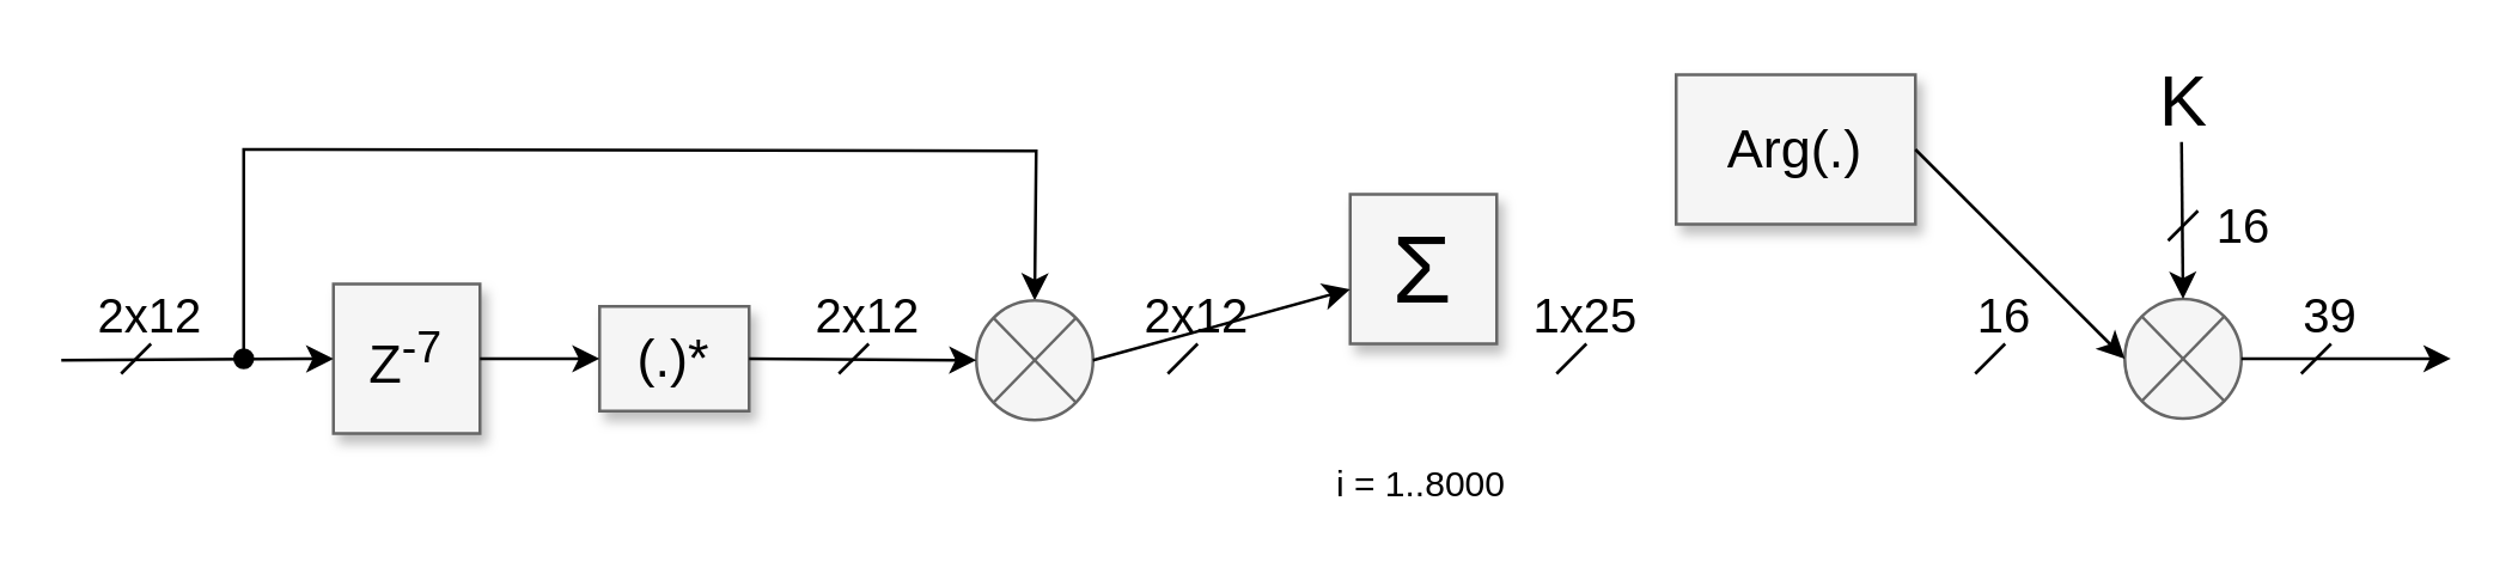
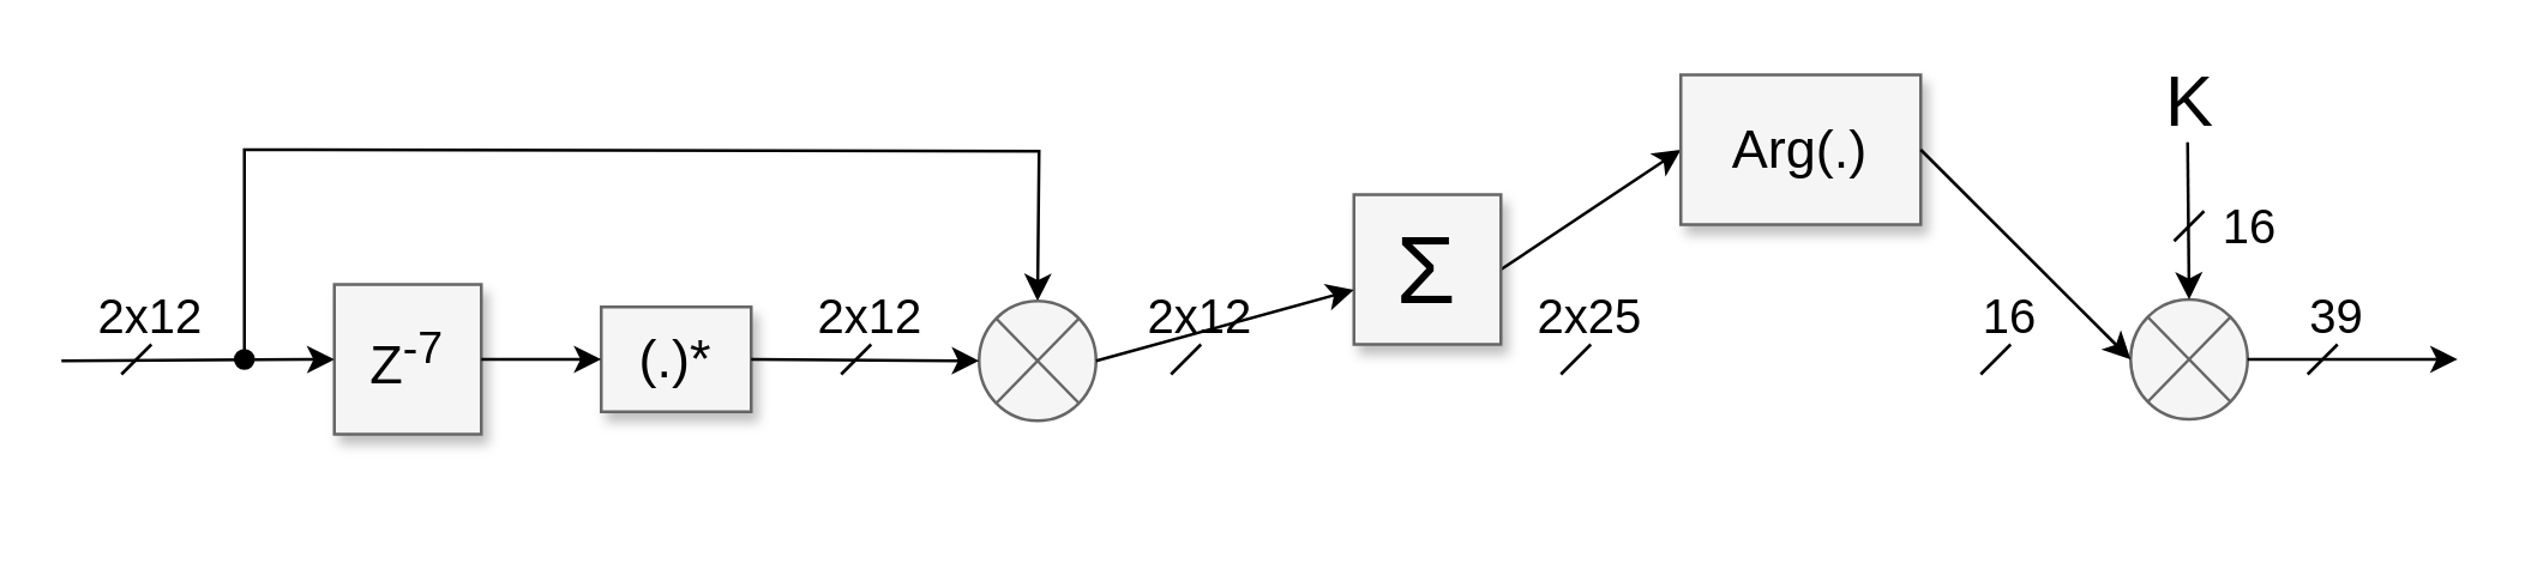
  <mxCell id="0" style=";html=1;" />
  <mxCell id="1" style=";html=1;" parent="0" />
  <mxCell id="2" value="Z&lt;sup&gt;-7&lt;/sup&gt;" style="whiteSpace=wrap;html=1;shadow=1;fontSize=18;fillColor=#f5f5f5;strokeColor=#666666;" parent="1" vertex="1"><mxGeometry x="111" y="94.5" width="49" height="50" as="geometry" /></mxCell>
  <mxCell id="3" value="" style="endArrow=classic;html=1;startArrow=oval;startFill=1;rounded=0;entryX=0.5;entryY=0;entryDx=0;entryDy=0;" parent="1" target="8" edge="1"><mxGeometry width="50" height="50" relative="1" as="geometry"><mxPoint x="81" y="119.5" as="sourcePoint" /><mxPoint x="326.286" y="49.286" as="targetPoint" /><Array as="points"><mxPoint x="81" y="49.5" /><mxPoint x="346" y="50" /></Array></mxGeometry></mxCell>
  <mxCell id="4" value="" style="endArrow=classic;html=1;" parent="1" edge="1"><mxGeometry width="50" height="50" relative="1" as="geometry"><mxPoint x="20" y="120" as="sourcePoint" /><mxPoint x="111" y="119.5" as="targetPoint" /></mxGeometry></mxCell>
+ <mxCell id="5" value="" style="endArrow=classic;html=1;exitX=1;exitY=0.5;exitDx=0;exitDy=0;entryX=0;entryY=0.5;entryDx=0;entryDy=0;" parent="1" source="10" edge="1" target="12"><mxGeometry width="50" height="50" relative="1" as="geometry"><mxPoint x="551" y="119" as="sourcePoint" /><mxPoint x="780" y="119.5" as="targetPoint" /></mxGeometry></mxCell>
  <mxCell id="6" value="(.)*" style="whiteSpace=wrap;html=1;shadow=1;fontSize=18;fillColor=#f5f5f5;strokeColor=#666666;" parent="1" vertex="1"><mxGeometry x="200" y="102" width="50" height="35" as="geometry" /></mxCell>
  <mxCell id="7" value="" style="endArrow=classic;html=1;exitX=1;exitY=0.5;exitDx=0;exitDy=0;" parent="1" source="2" target="6" edge="1"><mxGeometry width="50" height="50" relative="1" as="geometry"><mxPoint x="160.333" y="119.5" as="sourcePoint" /><mxPoint x="421" y="119.5" as="targetPoint" /></mxGeometry></mxCell>
  <mxCell id="8" value="" style="shape=sumEllipse;perimeter=ellipsePerimeter;whiteSpace=wrap;html=1;backgroundOutline=1;fillColor=#f5f5f5;strokeColor=#666666;fontColor=#333333;" parent="1" vertex="1"><mxGeometry x="326" y="100" width="39" height="40" as="geometry" /></mxCell>
  <mxCell id="9" value="" style="endArrow=classic;html=1;exitX=1;exitY=0.5;exitDx=0;exitDy=0;entryX=0;entryY=0.5;entryDx=0;entryDy=0;" parent="1" source="6" target="8" edge="1"><mxGeometry width="50" height="50" relative="1" as="geometry"><mxPoint x="250.286" y="119.571" as="sourcePoint" /><mxPoint x="501.143" y="119.571" as="targetPoint" /></mxGeometry></mxCell>
  <mxCell id="10" value="Σ" style="whiteSpace=wrap;html=1;shadow=1;fontSize=32;fillColor=#f5f5f5;strokeColor=#666666;" parent="1" vertex="1"><mxGeometry x="451" y="64.5" width="49" height="50" as="geometry" /></mxCell>
  <mxCell id="11" value="" style="endArrow=classic;html=1;exitX=1;exitY=0.5;exitDx=0;exitDy=0;" parent="1" source="8" target="10" edge="1"><mxGeometry width="50" height="50" relative="1" as="geometry"><mxPoint x="365" y="119" as="sourcePoint" /><mxPoint x="690" y="119" as="targetPoint" /></mxGeometry></mxCell>
  <mxCell id="12" value="Arg(.)" style="whiteSpace=wrap;html=1;shadow=1;fontSize=18;fillColor=#f5f5f5;strokeColor=#666666;" parent="1" vertex="1"><mxGeometry x="560" y="24.5" width="80" height="50" as="geometry" /></mxCell>
  <mxCell id="13" value="" style="endArrow=none;html=1;fontSize=32;" edge="1" parent="1"><mxGeometry width="50" height="50" relative="1" as="geometry"><mxPoint x="40" y="124.5" as="sourcePoint" /><mxPoint x="50" y="114.5" as="targetPoint" /></mxGeometry></mxCell>
  <mxCell id="14" value="&lt;font style=&quot;font-size: 16px&quot;&gt;2x12&lt;/font&gt;" style="text;html=1;strokeColor=none;fillColor=none;align=center;verticalAlign=middle;whiteSpace=wrap;rounded=0;fontSize=32;" vertex="1" parent="1"><mxGeometry x="30" y="90" width="40" height="20" as="geometry" /></mxCell>
  <mxCell id="15" value="" style="endArrow=none;html=1;fontSize=32;" edge="1" parent="1"><mxGeometry width="50" height="50" relative="1" as="geometry"><mxPoint x="280" y="124.5" as="sourcePoint" /><mxPoint x="290" y="114.5" as="targetPoint" /></mxGeometry></mxCell>
  <mxCell id="16" value="&lt;font style=&quot;font-size: 16px&quot;&gt;2x12&lt;/font&gt;" style="text;html=1;strokeColor=none;fillColor=none;align=center;verticalAlign=middle;whiteSpace=wrap;rounded=0;fontSize=32;" vertex="1" parent="1"><mxGeometry x="270" y="90" width="40" height="20" as="geometry" /></mxCell>
  <mxCell id="17" value="&lt;font style=&quot;font-size: 16px&quot;&gt;2x12&lt;/font&gt;" style="text;html=1;strokeColor=none;fillColor=none;align=center;verticalAlign=middle;whiteSpace=wrap;rounded=0;fontSize=32;" vertex="1" parent="1"><mxGeometry x="380" y="90" width="40" height="20" as="geometry" /></mxCell>
  <mxCell id="18" value="" style="endArrow=none;html=1;fontSize=32;" edge="1" parent="1"><mxGeometry width="50" height="50" relative="1" as="geometry"><mxPoint x="390" y="124.5" as="sourcePoint" /><mxPoint x="400" y="114.5" as="targetPoint" /></mxGeometry></mxCell>
- <mxCell id="19" value="&lt;font style=&quot;font-size: 12px&quot;&gt;i = 1..8000&lt;/font&gt;" style="text;html=1;strokeColor=none;fillColor=none;align=center;verticalAlign=middle;whiteSpace=wrap;rounded=0;fontSize=16;" vertex="1" parent="1"><mxGeometry x="440" y="150" width="70" height="20" as="geometry" /></mxCell>
- <mxCell id="20" value="&lt;font style=&quot;font-size: 16px&quot;&gt;1x25&lt;/font&gt;" style="text;html=1;strokeColor=none;fillColor=none;align=center;verticalAlign=middle;whiteSpace=wrap;rounded=0;fontSize=32;" vertex="1" parent="1"><mxGeometry x="510" y="90" width="40" height="20" as="geometry" /></mxCell>
+ <mxCell id="20" value="&lt;font style=&quot;font-size: 16px&quot;&gt;2x25&lt;/font&gt;" style="text;html=1;strokeColor=none;fillColor=none;align=center;verticalAlign=middle;whiteSpace=wrap;rounded=0;fontSize=32;" vertex="1" parent="1"><mxGeometry x="510" y="90" width="40" height="20" as="geometry" /></mxCell>
  <mxCell id="21" value="" style="endArrow=none;html=1;fontSize=32;" edge="1" parent="1"><mxGeometry width="50" height="50" relative="1" as="geometry"><mxPoint x="520" y="124.5" as="sourcePoint" /><mxPoint x="530" y="114.5" as="targetPoint" /></mxGeometry></mxCell>
  <mxCell id="22" value="" style="shape=sumEllipse;perimeter=ellipsePerimeter;whiteSpace=wrap;html=1;backgroundOutline=1;fillColor=#f5f5f5;strokeColor=#666666;fontColor=#333333;" vertex="1" parent="1"><mxGeometry x="710" y="99.5" width="39" height="40" as="geometry" /></mxCell>
  <mxCell id="23" value="" style="endArrow=classic;html=1;fontSize=16;entryX=0.5;entryY=0;entryDx=0;entryDy=0;" edge="1" parent="1" target="22"><mxGeometry width="50" height="50" relative="1" as="geometry"><mxPoint x="729" y="47" as="sourcePoint" /><mxPoint x="729.5" y="97" as="targetPoint" /></mxGeometry></mxCell>
  <mxCell id="24" value="" style="endArrow=classic;html=1;exitX=1;exitY=0.5;exitDx=0;exitDy=0;entryX=0;entryY=0.5;entryDx=0;entryDy=0;" edge="1" parent="1" source="12" target="22"><mxGeometry width="50" height="50" relative="1" as="geometry"><mxPoint x="640" y="118.786" as="sourcePoint" /><mxPoint x="700" y="118.786" as="targetPoint" /></mxGeometry></mxCell>
  <mxCell id="25" value="" style="endArrow=none;html=1;fontSize=32;" edge="1" parent="1"><mxGeometry width="50" height="50" relative="1" as="geometry"><mxPoint x="660" y="124.5" as="sourcePoint" /><mxPoint x="670" y="114.5" as="targetPoint" /></mxGeometry></mxCell>
  <mxCell id="26" value="&lt;font style=&quot;font-size: 16px&quot;&gt;16&lt;/font&gt;" style="text;html=1;strokeColor=none;fillColor=none;align=center;verticalAlign=middle;whiteSpace=wrap;rounded=0;fontSize=32;" vertex="1" parent="1"><mxGeometry x="650" y="90" width="40" height="20" as="geometry" /></mxCell>
  <mxCell id="27" value="&lt;font style=&quot;font-size: 16px&quot;&gt;39&lt;/font&gt;" style="text;html=1;strokeColor=none;fillColor=none;align=center;verticalAlign=middle;whiteSpace=wrap;rounded=0;fontSize=32;" vertex="1" parent="1"><mxGeometry x="759" y="90" width="40" height="20" as="geometry" /></mxCell>
  <mxCell id="28" value="" style="endArrow=classic;html=1;exitX=1;exitY=0.5;exitDx=0;exitDy=0;entryX=0;entryY=0.5;entryDx=0;entryDy=0;" edge="1" parent="1" source="22"><mxGeometry width="50" height="50" relative="1" as="geometry"><mxPoint x="749" y="118.786" as="sourcePoint" /><mxPoint x="819.029" y="119.466" as="targetPoint" /></mxGeometry></mxCell>
  <mxCell id="29" value="" style="endArrow=none;html=1;fontSize=32;" edge="1" parent="1"><mxGeometry width="50" height="50" relative="1" as="geometry"><mxPoint x="769" y="124.5" as="sourcePoint" /><mxPoint x="779" y="114.5" as="targetPoint" /></mxGeometry></mxCell>
  <mxCell id="30" value="&lt;font style=&quot;font-size: 16px&quot;&gt;16&lt;/font&gt;" style="text;html=1;strokeColor=none;fillColor=none;align=center;verticalAlign=middle;whiteSpace=wrap;rounded=0;fontSize=32;" vertex="1" parent="1"><mxGeometry x="730" y="60" width="40" height="20" as="geometry" /></mxCell>
  <mxCell id="31" value="" style="endArrow=none;html=1;fontSize=32;" edge="1" parent="1"><mxGeometry width="50" height="50" relative="1" as="geometry"><mxPoint x="724.5" y="80" as="sourcePoint" /><mxPoint x="734.5" y="70" as="targetPoint" /><Array as="points"><mxPoint x="724.5" y="80" /></Array></mxGeometry></mxCell>
  <mxCell id="32" value="&lt;font style=&quot;font-size: 24px&quot;&gt;K&lt;/font&gt;" style="text;html=1;strokeColor=none;fillColor=none;align=center;verticalAlign=middle;whiteSpace=wrap;rounded=0;fontSize=32;" vertex="1" parent="1"><mxGeometry x="710" y="20.5" width="40" height="20" as="geometry" /></mxCell>
